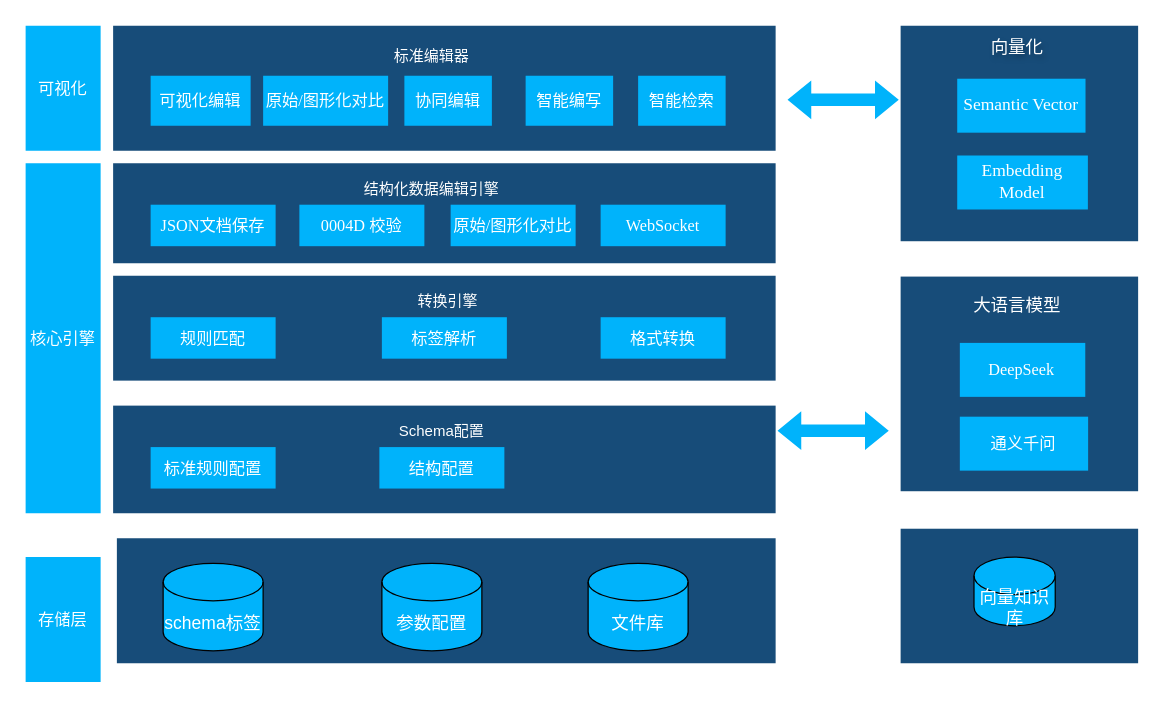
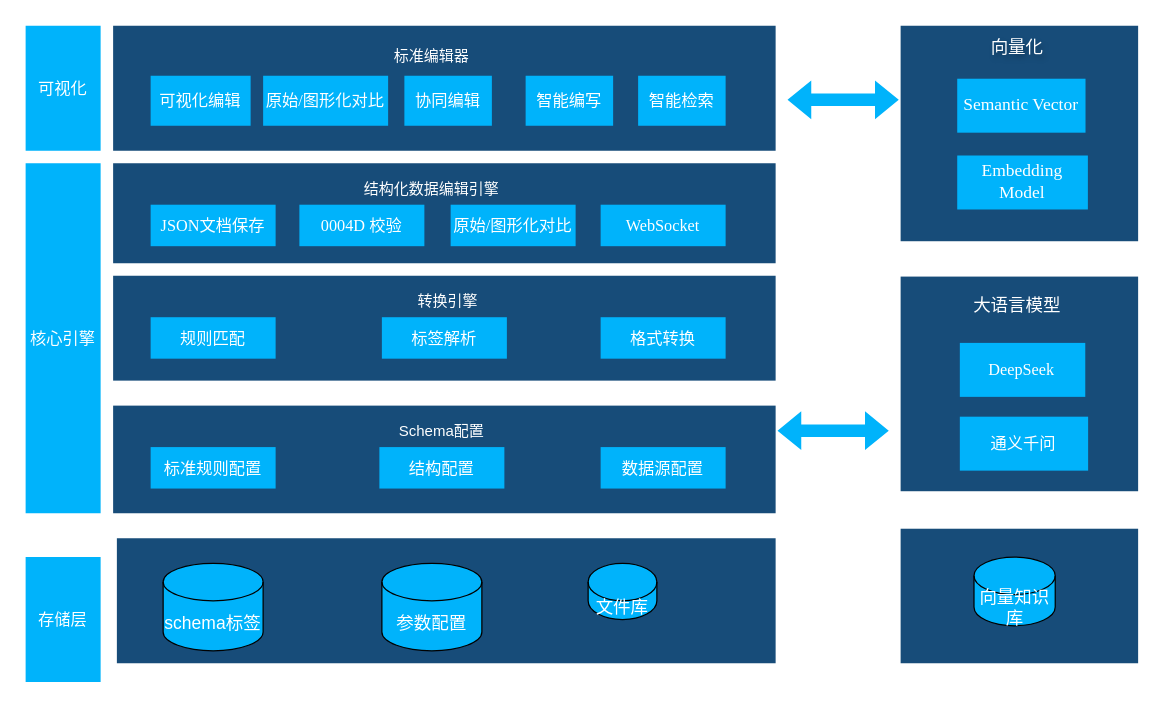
  <mxCell id="0" />
  <mxCell id="1" parent="0" />
  <mxCell id="2" value="" style="rounded=0;whiteSpace=wrap;html=1;fillColor=light-dark(#174c79, #6894c8);strokeColor=none;fontFamily=Times New Roman;" vertex="1" parent="1"><mxGeometry x="90" y="20" width="530" height="100" as="geometry" /></mxCell>
  <mxCell id="3" value="&lt;font color=&quot;#ffffff&quot;&gt;&lt;span style=&quot;font-size: 13px;&quot;&gt;可视化&lt;/span&gt;&lt;/font&gt;" style="rounded=0;whiteSpace=wrap;html=1;fillColor=light-dark(#00b3fb, #1e4a76);strokeColor=none;fontFamily=Times New Roman;" vertex="1" parent="1"><mxGeometry x="20" y="20" width="60" height="100" as="geometry" /></mxCell>
  <mxCell id="4" value="&lt;font color=&quot;#ffffff&quot;&gt;&lt;span style=&quot;font-size: 13px;&quot;&gt;可视化编辑&lt;/span&gt;&lt;/font&gt;" style="rounded=0;whiteSpace=wrap;html=1;fillColor=light-dark(#00b3fb, #1e4a76);strokeColor=none;fontFamily=Times New Roman;" vertex="1" parent="1"><mxGeometry x="120" y="60" width="80" height="40" as="geometry" /></mxCell>
  <mxCell id="5" value="标准编辑器" style="text;html=1;align=center;verticalAlign=middle;whiteSpace=wrap;rounded=0;fontColor=light-dark(#ffffff, #ededed);" vertex="1" parent="1"><mxGeometry x="300" y="30" width="90" height="30" as="geometry" /></mxCell>
  <mxCell id="6" value="&lt;font color=&quot;#ffffff&quot;&gt;&lt;span style=&quot;font-size: 13px;&quot;&gt;原始/图形化对比&lt;/span&gt;&lt;/font&gt;" style="rounded=0;whiteSpace=wrap;html=1;fillColor=light-dark(#00b3fb, #1e4a76);strokeColor=none;fontFamily=Times New Roman;" vertex="1" parent="1"><mxGeometry x="210" y="60" width="100" height="40" as="geometry" /></mxCell>
  <mxCell id="7" value="&lt;font color=&quot;#ffffff&quot;&gt;&lt;span style=&quot;font-size: 13px;&quot;&gt;协同编辑&lt;/span&gt;&lt;/font&gt;" style="rounded=0;whiteSpace=wrap;html=1;fillColor=light-dark(#00b3fb, #1e4a76);strokeColor=none;fontFamily=Times New Roman;" vertex="1" parent="1"><mxGeometry x="323" y="60" width="70" height="40" as="geometry" /></mxCell>
  <mxCell id="8" value="&lt;font color=&quot;#ffffff&quot;&gt;&lt;span style=&quot;font-size: 13px;&quot;&gt;核心引擎&lt;/span&gt;&lt;/font&gt;" style="rounded=0;whiteSpace=wrap;html=1;fillColor=light-dark(#00b3fb, #1e4a76);strokeColor=none;fontFamily=Times New Roman;" vertex="1" parent="1"><mxGeometry x="20" y="130" width="60" height="280" as="geometry" /></mxCell>
  <mxCell id="9" value="" style="rounded=0;whiteSpace=wrap;html=1;fillColor=light-dark(#174c79, #6894c8);strokeColor=none;fontFamily=Times New Roman;" vertex="1" parent="1"><mxGeometry x="90" y="130" width="530" height="80" as="geometry" /></mxCell>
  <mxCell id="10" value="结构化数据编辑引擎" style="text;html=1;align=center;verticalAlign=middle;whiteSpace=wrap;rounded=0;fontColor=light-dark(#ffffff, #ededed);" vertex="1" parent="1"><mxGeometry x="287" y="138.293" width="116" height="24.878" as="geometry" /></mxCell>
  <mxCell id="11" value="&lt;font color=&quot;#ffffff&quot;&gt;&lt;span style=&quot;font-size: 13px;&quot;&gt;JSON文档保存&lt;/span&gt;&lt;/font&gt;" style="rounded=0;whiteSpace=wrap;html=1;fillColor=light-dark(#00b3fb, #1e4a76);strokeColor=none;fontFamily=Times New Roman;" vertex="1" parent="1"><mxGeometry x="120" y="163.173" width="100" height="33.171" as="geometry" /></mxCell>
  <mxCell id="12" value="&lt;font color=&quot;#ffffff&quot;&gt;&lt;span style=&quot;font-size: 13px;&quot;&gt;0004D 校验&lt;/span&gt;&lt;/font&gt;" style="rounded=0;whiteSpace=wrap;html=1;fillColor=light-dark(#00b3fb, #1e4a76);strokeColor=none;fontFamily=Times New Roman;" vertex="1" parent="1"><mxGeometry x="239" y="163.173" width="100" height="33.171" as="geometry" /></mxCell>
  <mxCell id="13" value="&lt;font color=&quot;#ffffff&quot;&gt;&lt;span style=&quot;font-size: 13px;&quot;&gt;原始/图形化对比&lt;/span&gt;&lt;/font&gt;" style="rounded=0;whiteSpace=wrap;html=1;fillColor=light-dark(#00b3fb, #1e4a76);strokeColor=none;fontFamily=Times New Roman;" vertex="1" parent="1"><mxGeometry x="360" y="163.173" width="100" height="33.171" as="geometry" /></mxCell>
  <mxCell id="14" value="&lt;font color=&quot;#ffffff&quot;&gt;&lt;span style=&quot;font-size: 13px;&quot;&gt;WebSocket&lt;/span&gt;&lt;/font&gt;" style="rounded=0;whiteSpace=wrap;html=1;fillColor=light-dark(#00b3fb, #1e4a76);strokeColor=none;fontFamily=Times New Roman;" vertex="1" parent="1"><mxGeometry x="480" y="163.173" width="100" height="33.171" as="geometry" /></mxCell>
  <mxCell id="15" value="" style="rounded=0;whiteSpace=wrap;html=1;fillColor=light-dark(#174c79, #6894c8);strokeColor=none;fontFamily=Times New Roman;" vertex="1" parent="1"><mxGeometry x="90" y="220" width="530" height="83.9" as="geometry" /></mxCell>
  <mxCell id="16" value="转换引擎" style="text;html=1;align=center;verticalAlign=middle;whiteSpace=wrap;rounded=0;fontColor=light-dark(#ffffff, #ededed);" vertex="1" parent="1"><mxGeometry x="300" y="228.29" width="116" height="24.878" as="geometry" /></mxCell>
  <mxCell id="17" value="&lt;font color=&quot;#ffffff&quot;&gt;&lt;span style=&quot;font-size: 13px;&quot;&gt;规则匹配&lt;/span&gt;&lt;/font&gt;" style="rounded=0;whiteSpace=wrap;html=1;fillColor=light-dark(#00b3fb, #1e4a76);strokeColor=none;fontFamily=Times New Roman;" vertex="1" parent="1"><mxGeometry x="120" y="253.171" width="100" height="33.171" as="geometry" /></mxCell>
  <mxCell id="18" value="&lt;font color=&quot;#ffffff&quot;&gt;&lt;span style=&quot;font-size: 13px;&quot;&gt;标签解析&lt;/span&gt;&lt;/font&gt;" style="rounded=0;whiteSpace=wrap;html=1;fillColor=light-dark(#00b3fb, #1e4a76);strokeColor=none;fontFamily=Times New Roman;" vertex="1" parent="1"><mxGeometry x="305" y="253.171" width="100" height="33.171" as="geometry" /></mxCell>
  <mxCell id="19" value="&lt;font color=&quot;#ffffff&quot;&gt;&lt;span style=&quot;font-size: 13px;&quot;&gt;格式转换&lt;/span&gt;&lt;/font&gt;" style="rounded=0;whiteSpace=wrap;html=1;fillColor=light-dark(#00b3fb, #1e4a76);strokeColor=none;fontFamily=Times New Roman;" vertex="1" parent="1"><mxGeometry x="480" y="253.171" width="100" height="33.171" as="geometry" /></mxCell>
  <mxCell id="20" value="" style="rounded=0;whiteSpace=wrap;html=1;fillColor=light-dark(#174c79, #6894c8);strokeColor=none;fontFamily=Times New Roman;" vertex="1" parent="1"><mxGeometry x="90" y="323.9" width="530" height="86.1" as="geometry" /></mxCell>
  <mxCell id="21" value="Schema配置" style="text;html=1;align=center;verticalAlign=middle;whiteSpace=wrap;rounded=0;fontColor=light-dark(#ffffff, #ededed);" vertex="1" parent="1"><mxGeometry x="295" y="332.19" width="116" height="24.878" as="geometry" /></mxCell>
  <mxCell id="22" value="&lt;font color=&quot;#ffffff&quot;&gt;&lt;span style=&quot;font-size: 13px;&quot;&gt;标准规则配置&lt;/span&gt;&lt;/font&gt;" style="rounded=0;whiteSpace=wrap;html=1;fillColor=light-dark(#00b3fb, #1e4a76);strokeColor=none;fontFamily=Times New Roman;" vertex="1" parent="1"><mxGeometry x="120" y="357.071" width="100" height="33.171" as="geometry" /></mxCell>
  <mxCell id="23" value="&lt;font color=&quot;#ffffff&quot;&gt;&lt;span style=&quot;font-size: 13px;&quot;&gt;结构配置&lt;/span&gt;&lt;/font&gt;" style="rounded=0;whiteSpace=wrap;html=1;fillColor=light-dark(#00b3fb, #1e4a76);strokeColor=none;fontFamily=Times New Roman;" vertex="1" parent="1"><mxGeometry x="303" y="357.071" width="100" height="33.171" as="geometry" /></mxCell>
+ <mxCell id="24" value="&lt;font color=&quot;#ffffff&quot;&gt;&lt;span style=&quot;font-size: 13px;&quot;&gt;数据源配置&lt;/span&gt;&lt;/font&gt;" style="rounded=0;whiteSpace=wrap;html=1;fillColor=light-dark(#00b3fb, #1e4a76);strokeColor=none;fontFamily=Times New Roman;" vertex="1" parent="1"><mxGeometry x="480" y="357.071" width="100" height="33.171" as="geometry" /></mxCell>
  <mxCell id="25" value="&lt;font color=&quot;#ffffff&quot;&gt;&lt;span style=&quot;font-size: 13px;&quot;&gt;存储层&lt;/span&gt;&lt;/font&gt;" style="rounded=0;whiteSpace=wrap;html=1;fillColor=light-dark(#00b3fb, #1e4a76);strokeColor=none;fontFamily=Times New Roman;" vertex="1" parent="1"><mxGeometry x="20" y="445" width="60" height="100" as="geometry" /></mxCell>
  <mxCell id="26" value="" style="rounded=0;whiteSpace=wrap;html=1;fillColor=light-dark(#174c79, #6894c8);strokeColor=none;fontFamily=Times New Roman;" vertex="1" parent="1"><mxGeometry x="93" y="430" width="527" height="100" as="geometry" /></mxCell>
  <mxCell id="27" value="schema标签" style="shape=cylinder3;whiteSpace=wrap;html=1;boundedLbl=1;backgroundOutline=1;size=15;fillColor=light-dark(#00b3fb, #ededed);fontColor=light-dark(#ffffff, #ededed);fontSize=14;" vertex="1" parent="1"><mxGeometry x="130" y="450" width="80" height="70" as="geometry" /></mxCell>
  <mxCell id="28" value="参数配置" style="shape=cylinder3;whiteSpace=wrap;html=1;boundedLbl=1;backgroundOutline=1;size=15;fillColor=light-dark(#00b3fb, #ededed);fontColor=light-dark(#ffffff, #ededed);fontSize=14;" vertex="1" parent="1"><mxGeometry x="305" y="450" width="80" height="70" as="geometry" /></mxCell>
- <mxCell id="29" value="文件库" style="shape=cylinder3;whiteSpace=wrap;html=1;boundedLbl=1;backgroundOutline=1;size=15;fillColor=light-dark(#00b3fb, #ededed);fontColor=light-dark(#ffffff, #ededed);fontSize=14;" vertex="1" parent="1"><mxGeometry x="470" y="450" width="80" height="70" as="geometry" /></mxCell>
+ <mxCell id="29" value="文件库" style="shape=cylinder3;whiteSpace=wrap;html=1;boundedLbl=1;backgroundOutline=1;size=15;fillColor=light-dark(#00b3fb, #ededed);fontColor=light-dark(#ffffff, #ededed);fontSize=14;" vertex="1" parent="1"><mxGeometry x="470" y="450" width="55" height="45" as="geometry" /></mxCell>
  <mxCell id="30" value="&lt;font color=&quot;#ffffff&quot;&gt;&lt;span style=&quot;font-size: 13px;&quot;&gt;智能编写&lt;/span&gt;&lt;/font&gt;" style="rounded=0;whiteSpace=wrap;html=1;fillColor=light-dark(#00b3fb, #1e4a76);strokeColor=none;fontFamily=Times New Roman;" vertex="1" parent="1"><mxGeometry x="420" y="60" width="70" height="40" as="geometry" /></mxCell>
  <mxCell id="31" value="&lt;font color=&quot;#ffffff&quot;&gt;&lt;span style=&quot;font-size: 13px;&quot;&gt;智能检索&lt;/span&gt;&lt;/font&gt;" style="rounded=0;whiteSpace=wrap;html=1;fillColor=light-dark(#00b3fb, #1e4a76);strokeColor=none;fontFamily=Times New Roman;" vertex="1" parent="1"><mxGeometry x="510" y="60" width="70" height="40" as="geometry" /></mxCell>
  <mxCell id="32" value="" style="rounded=0;whiteSpace=wrap;html=1;fillColor=light-dark(#174c79, #6894c8);strokeColor=none;fontFamily=Times New Roman;" vertex="1" parent="1"><mxGeometry x="720" y="20" width="190" height="172.38" as="geometry" /></mxCell>
  <mxCell id="33" value="" style="rounded=0;whiteSpace=wrap;html=1;fillColor=light-dark(#174c79, #6894c8);strokeColor=none;fontFamily=Times New Roman;" vertex="1" parent="1"><mxGeometry x="720" y="220.67" width="190" height="171.71" as="geometry" /></mxCell>
  <mxCell id="34" value="&lt;font color=&quot;#ffffff&quot;&gt;&lt;span style=&quot;font-size: 13px;&quot;&gt;DeepSeek&lt;/span&gt;&lt;/font&gt;" style="rounded=0;whiteSpace=wrap;html=1;fillColor=light-dark(#00b3fb, #1e4a76);strokeColor=none;fontFamily=Times New Roman;" vertex="1" parent="1"><mxGeometry x="767.37" y="273.72" width="100.35" height="43.17" as="geometry" /></mxCell>
  <mxCell id="35" value="大语言模型" style="text;html=1;align=center;verticalAlign=middle;whiteSpace=wrap;rounded=0;fontColor=light-dark(#ffffff, #ededed);fontSize=14;" vertex="1" parent="1"><mxGeometry x="763.197" y="231.7" width="101.032" height="24.878" as="geometry" /></mxCell>
  <mxCell id="36" value="&lt;font color=&quot;#ffffff&quot;&gt;&lt;span style=&quot;font-size: 13px;&quot;&gt;通义千问&lt;/span&gt;&lt;/font&gt;" style="rounded=0;whiteSpace=wrap;html=1;fillColor=light-dark(#00b3fb, #1e4a76);strokeColor=none;fontFamily=Times New Roman;" vertex="1" parent="1"><mxGeometry x="767.37" y="332.75" width="102.63" height="43.17" as="geometry" /></mxCell>
  <mxCell id="37" value="向量化" style="text;html=1;align=center;verticalAlign=middle;whiteSpace=wrap;rounded=0;fontColor=light-dark(#ffffff, #ededed);fontSize=14;textShadow=1;" vertex="1" parent="1"><mxGeometry x="763.197" y="24.94" width="101.032" height="24.878" as="geometry" /></mxCell>
  <mxCell id="38" value="&lt;font color=&quot;#ffffff&quot;&gt;&lt;span&gt;Semantic Vector&lt;/span&gt;&lt;/font&gt;" style="rounded=0;whiteSpace=wrap;html=1;fillColor=light-dark(#00b3fb, #1e4a76);strokeColor=none;fontFamily=Times New Roman;fontSize=14;" vertex="1" parent="1"><mxGeometry x="765.28" y="62.38" width="102.63" height="43.17" as="geometry" /></mxCell>
  <mxCell id="39" value="&lt;font color=&quot;#ffffff&quot;&gt;&lt;span&gt;Embedding Model&lt;/span&gt;&lt;/font&gt;" style="rounded=0;whiteSpace=wrap;html=1;fillColor=light-dark(#00b3fb, #1e4a76);strokeColor=none;fontFamily=Times New Roman;fontSize=14;" vertex="1" parent="1"><mxGeometry x="765.285" y="123.81" width="104.516" height="43.17" as="geometry" /></mxCell>
  <mxCell id="40" value="" style="rounded=0;whiteSpace=wrap;html=1;fillColor=light-dark(#174c79, #6894c8);strokeColor=none;fontFamily=Times New Roman;" vertex="1" parent="1"><mxGeometry x="720" y="422.38" width="190" height="107.62" as="geometry" /></mxCell>
  <mxCell id="41" value="向量知识库" style="shape=cylinder3;whiteSpace=wrap;html=1;boundedLbl=1;backgroundOutline=1;size=15;fillColor=light-dark(#00b3fb, #ededed);fontColor=light-dark(#ffffff, #ededed);fontSize=14;" vertex="1" parent="1"><mxGeometry x="778.69" y="445" width="65" height="55" as="geometry" /></mxCell>
  <mxCell id="42" value="" style="shape=flexArrow;endArrow=classic;startArrow=classic;html=1;rounded=0;fontColor=light-dark(#00b3fb, #ededed);labelBackgroundColor=light-dark(#00b3fb, #ededed);fillColor=light-dark(#00b3fb, #ededed);strokeColor=none;" edge="1" parent="1"><mxGeometry width="100" height="100" relative="1" as="geometry"><mxPoint x="621" y="343.92" as="sourcePoint" /><mxPoint x="711" y="343.92" as="targetPoint" /></mxGeometry></mxCell>
  <mxCell id="43" value="" style="shape=flexArrow;endArrow=classic;startArrow=classic;html=1;rounded=0;fontColor=light-dark(#00b3fb, #ededed);labelBackgroundColor=light-dark(#00b3fb, #ededed);fillColor=light-dark(#00b3fb, #ededed);strokeColor=none;" edge="1" parent="1"><mxGeometry width="100" height="100" relative="1" as="geometry"><mxPoint x="629" y="79.29" as="sourcePoint" /><mxPoint x="719" y="79.29" as="targetPoint" /></mxGeometry></mxCell>
